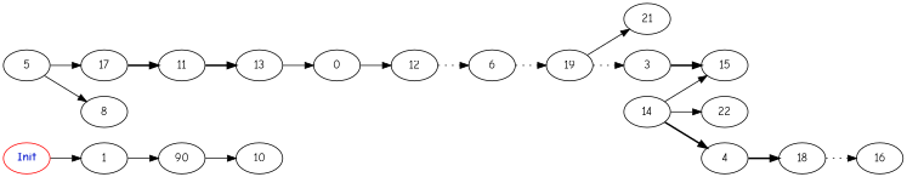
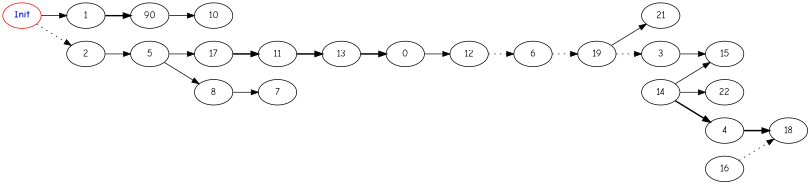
  digraph {
    fontname="Comic Neue"
    rankdir=LR
    node [fontname="Comic Neue"]
    edge [fontname="Comic Neue" style=solid weight=1.0]
    n1 [color=red fontcolor="#1020d0" label=<<b>Init</b>>]
    1
+   2
    n4 [label=90]
    5
    10
    17
    8
    11
    13
    n11 [label=0]
+   7
    14
    22
    4
    15
    18
    16
    6
    19
    21
    3
    12
    n1 -> 1 [weight=2.0]
-   1 -> n4 [weight=9.0]
+   n1 -> 2 [style=dotted]
+   1 -> n4 [style=bold weight=9.0]
+   2 -> 5
    n4 -> 10 [weight=4.0]
    5 -> 17 [weight=9.0]
    5 -> 8 [weight=3.0]
    17 -> 11 [style=bold weight=2.0]
+   8 -> 7
    11 -> 13 [style=bold]
-   13 -> n11 [weight=3.0]
+   13 -> n11 [style=bold weight=3.0]
    n11 -> 12 [weight=5.0]
    14 -> 22 [weight=9.0]
    14 -> 4 [style=bold]
    14 -> 15
    4 -> 18 [style=bold weight=4.0]
-   18 -> 16 [style=dotted]
+   16 -> 18 [style=dotted]
    6 -> 19 [style=dotted weight=2.0]
    19 -> 21
    19 -> 3 [style=dotted weight=4.0]
-   3 -> 15 [style=bold weight=8.0]
+   3 -> 15 [weight=8.0]
    12 -> 6 [style=dotted weight=2.0]
  }
